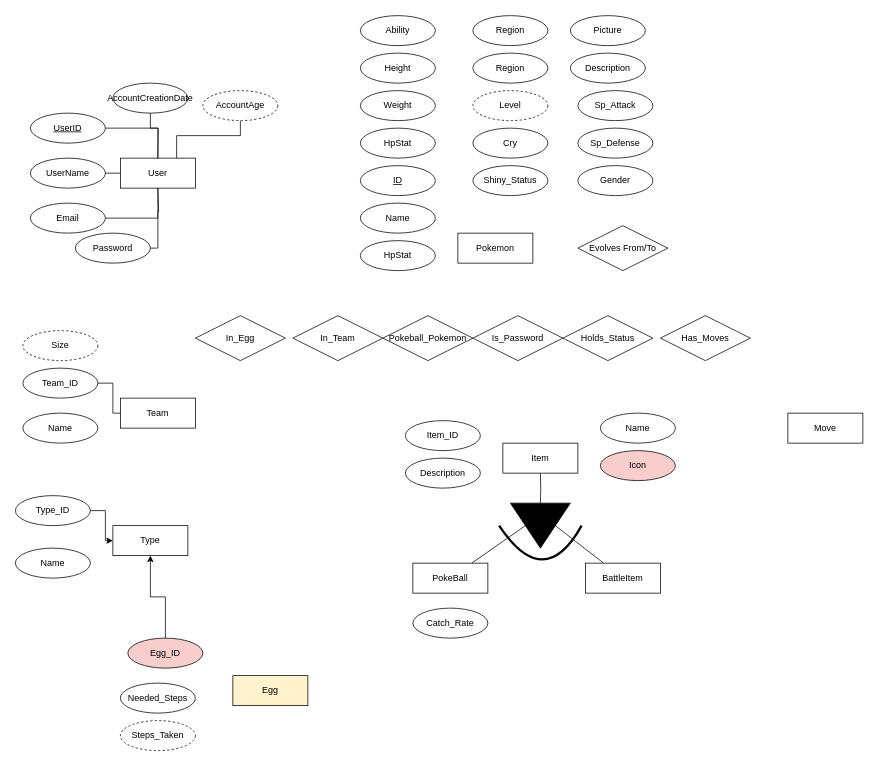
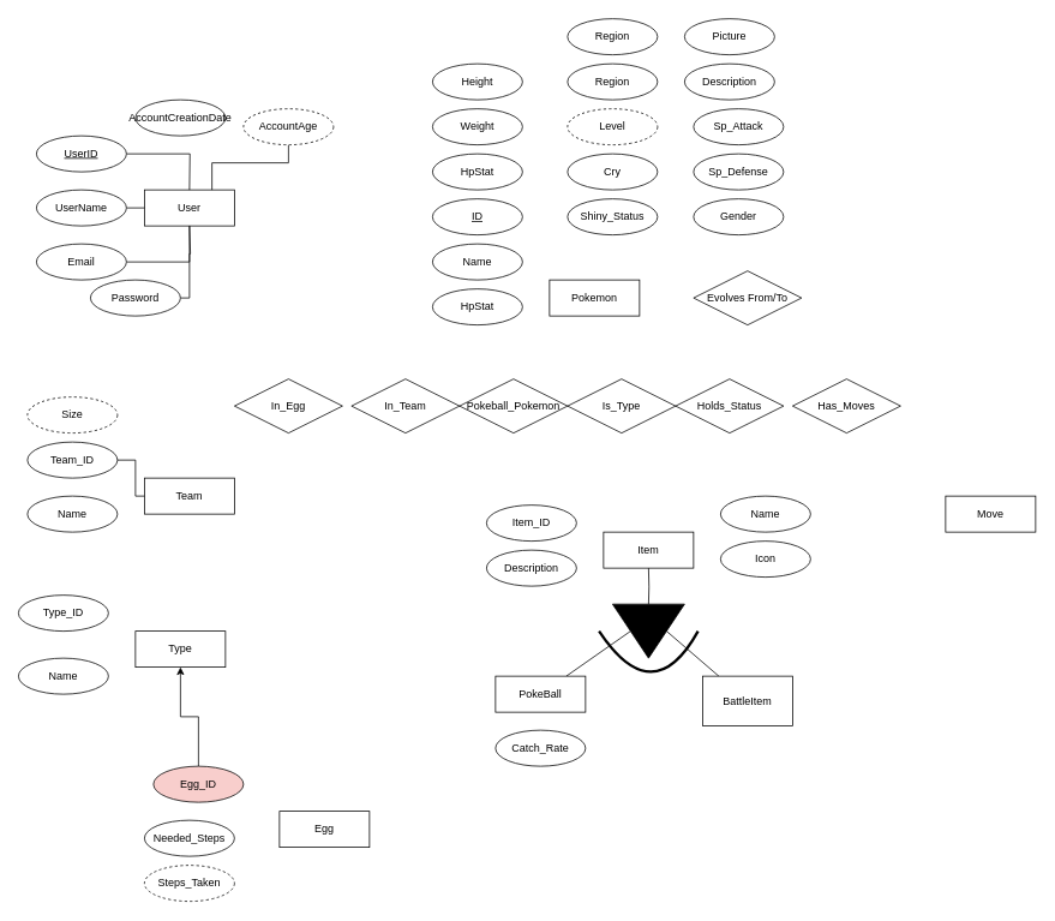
  <mxCell id="0" />
  <mxCell id="1" parent="0" />
  <mxCell id="2" value="User" style="whiteSpace=wrap;html=1;align=center;" vertex="1" parent="1"><mxGeometry x="160" y="210" width="100" height="40" as="geometry" /></mxCell>
  <mxCell id="3" value="Pokemon" style="whiteSpace=wrap;html=1;align=center;" vertex="1" parent="1"><mxGeometry x="610" y="310" width="100" height="40" as="geometry" /></mxCell>
  <mxCell id="4" style="edgeStyle=orthogonalEdgeStyle;rounded=0;orthogonalLoop=1;jettySize=auto;html=1;endArrow=none;endFill=0;" edge="1" parent="1" source="5"><mxGeometry relative="1" as="geometry"><mxPoint x="210" y="210" as="targetPoint" /></mxGeometry></mxCell>
  <mxCell id="5" value="&lt;u&gt;UserID&lt;/u&gt;" style="ellipse;whiteSpace=wrap;html=1;align=center;" vertex="1" parent="1"><mxGeometry x="40" y="150" width="100" height="40" as="geometry" /></mxCell>
  <mxCell id="6" style="edgeStyle=orthogonalEdgeStyle;rounded=0;orthogonalLoop=1;jettySize=auto;html=1;exitX=1;exitY=0.5;exitDx=0;exitDy=0;entryX=0;entryY=0.5;entryDx=0;entryDy=0;endArrow=none;endFill=0;" edge="1" parent="1" source="7" target="2"><mxGeometry relative="1" as="geometry" /></mxCell>
  <mxCell id="7" value="UserName" style="ellipse;whiteSpace=wrap;html=1;align=center;" vertex="1" parent="1"><mxGeometry x="40" y="210" width="100" height="40" as="geometry" /></mxCell>
  <mxCell id="8" style="edgeStyle=orthogonalEdgeStyle;rounded=0;orthogonalLoop=1;jettySize=auto;html=1;exitX=1;exitY=0.5;exitDx=0;exitDy=0;entryX=0.5;entryY=1;entryDx=0;entryDy=0;endArrow=none;endFill=0;" edge="1" parent="1" source="9" target="2"><mxGeometry relative="1" as="geometry" /></mxCell>
  <mxCell id="9" value="Email" style="ellipse;whiteSpace=wrap;html=1;align=center;" vertex="1" parent="1"><mxGeometry x="40" y="270" width="100" height="40" as="geometry" /></mxCell>
  <mxCell id="10" style="edgeStyle=orthogonalEdgeStyle;rounded=0;orthogonalLoop=1;jettySize=auto;html=1;endArrow=none;endFill=0;" edge="1" parent="1" source="11"><mxGeometry relative="1" as="geometry"><mxPoint x="210" y="250" as="targetPoint" /><Array as="points"><mxPoint x="210" y="330" /><mxPoint x="210" y="281" /><mxPoint x="211" y="281" /></Array></mxGeometry></mxCell>
  <mxCell id="11" value="Password" style="ellipse;whiteSpace=wrap;html=1;align=center;" vertex="1" parent="1"><mxGeometry x="100" y="310" width="100" height="40" as="geometry" /></mxCell>
- <mxCell id="12" style="edgeStyle=orthogonalEdgeStyle;rounded=0;orthogonalLoop=1;jettySize=auto;html=1;endArrow=none;endFill=0;" edge="1" parent="1" source="13" target="2"><mxGeometry relative="1" as="geometry"><Array as="points"><mxPoint x="200" y="170" /><mxPoint x="210" y="170" /></Array></mxGeometry></mxCell>
  <mxCell id="13" value="AccountCreationDate" style="ellipse;whiteSpace=wrap;html=1;align=center;" vertex="1" parent="1"><mxGeometry x="150" y="110" width="100" height="40" as="geometry" /></mxCell>
  <mxCell id="14" style="edgeStyle=orthogonalEdgeStyle;rounded=0;orthogonalLoop=1;jettySize=auto;html=1;entryX=0.75;entryY=0;entryDx=0;entryDy=0;endArrow=none;endFill=0;" edge="1" parent="1" source="15" target="2"><mxGeometry relative="1" as="geometry"><Array as="points"><mxPoint x="320" y="180" /><mxPoint x="235" y="180" /></Array></mxGeometry></mxCell>
  <mxCell id="15" value="AccountAge" style="ellipse;whiteSpace=wrap;html=1;align=center;dashed=1;" vertex="1" parent="1"><mxGeometry x="270" y="120" width="100" height="40" as="geometry" /></mxCell>
  <mxCell id="16" value="HpStat" style="ellipse;whiteSpace=wrap;html=1;align=center;" vertex="1" parent="1"><mxGeometry x="480" y="320" width="100" height="40" as="geometry" /></mxCell>
  <mxCell id="17" value="Name" style="ellipse;whiteSpace=wrap;html=1;align=center;" vertex="1" parent="1"><mxGeometry x="480" y="270" width="100" height="40" as="geometry" /></mxCell>
  <mxCell id="18" value="&lt;u&gt;ID&lt;/u&gt;" style="ellipse;whiteSpace=wrap;html=1;align=center;" vertex="1" parent="1"><mxGeometry x="480" y="220" width="100" height="40" as="geometry" /></mxCell>
  <mxCell id="19" value="HpStat" style="ellipse;whiteSpace=wrap;html=1;align=center;" vertex="1" parent="1"><mxGeometry x="480" y="170" width="100" height="40" as="geometry" /></mxCell>
  <mxCell id="20" value="Weight" style="ellipse;whiteSpace=wrap;html=1;align=center;" vertex="1" parent="1"><mxGeometry x="480" y="120" width="100" height="40" as="geometry" /></mxCell>
  <mxCell id="21" value="Height" style="ellipse;whiteSpace=wrap;html=1;align=center;" vertex="1" parent="1"><mxGeometry x="480" y="70" width="100" height="40" as="geometry" /></mxCell>
- <mxCell id="22" value="Ability" style="ellipse;whiteSpace=wrap;html=1;align=center;" vertex="1" parent="1"><mxGeometry x="480" y="20" width="100" height="40" as="geometry" /></mxCell>
  <mxCell id="23" value="Region" style="ellipse;whiteSpace=wrap;html=1;align=center;" vertex="1" parent="1"><mxGeometry x="630" y="20" width="100" height="40" as="geometry" /></mxCell>
  <mxCell id="24" value="Region" style="ellipse;whiteSpace=wrap;html=1;align=center;" vertex="1" parent="1"><mxGeometry x="630" y="70" width="100" height="40" as="geometry" /></mxCell>
- <mxCell id="25" value="Is_Password" style="shape=rhombus;perimeter=rhombusPerimeter;whiteSpace=wrap;html=1;align=center;" vertex="1" parent="1"><mxGeometry x="630" y="420" width="120" height="60" as="geometry" /></mxCell>
+ <mxCell id="25" value="Is_Type" style="shape=rhombus;perimeter=rhombusPerimeter;whiteSpace=wrap;html=1;align=center;" vertex="1" parent="1"><mxGeometry x="630" y="420" width="120" height="60" as="geometry" /></mxCell>
  <mxCell id="26" value="Has_Moves" style="shape=rhombus;perimeter=rhombusPerimeter;whiteSpace=wrap;html=1;align=center;" vertex="1" parent="1"><mxGeometry x="880" y="420" width="120" height="60" as="geometry" /></mxCell>
  <mxCell id="27" value="In_Team" style="shape=rhombus;perimeter=rhombusPerimeter;whiteSpace=wrap;html=1;align=center;" vertex="1" parent="1"><mxGeometry x="390" y="420" width="120" height="60" as="geometry" /></mxCell>
  <mxCell id="28" value="Pokeball_Pokemon" style="shape=rhombus;perimeter=rhombusPerimeter;whiteSpace=wrap;html=1;align=center;" vertex="1" parent="1"><mxGeometry x="510" y="420" width="120" height="60" as="geometry" /></mxCell>
  <mxCell id="29" value="Level" style="ellipse;whiteSpace=wrap;html=1;align=center;dashed=1;" vertex="1" parent="1"><mxGeometry x="630" y="120" width="100" height="40" as="geometry" /></mxCell>
  <mxCell id="30" value="Evolves From/To" style="shape=rhombus;perimeter=rhombusPerimeter;whiteSpace=wrap;html=1;align=center;" vertex="1" parent="1"><mxGeometry x="770" y="300" width="120" height="60" as="geometry" /></mxCell>
  <mxCell id="31" value="Holds_Status" style="shape=rhombus;perimeter=rhombusPerimeter;whiteSpace=wrap;html=1;align=center;" vertex="1" parent="1"><mxGeometry x="750" y="420" width="120" height="60" as="geometry" /></mxCell>
  <mxCell id="32" value="Cry" style="ellipse;whiteSpace=wrap;html=1;align=center;" vertex="1" parent="1"><mxGeometry x="630" y="170" width="100" height="40" as="geometry" /></mxCell>
  <mxCell id="33" value="Picture" style="ellipse;whiteSpace=wrap;html=1;align=center;" vertex="1" parent="1"><mxGeometry x="760" y="20" width="100" height="40" as="geometry" /></mxCell>
  <mxCell id="34" value="Description" style="ellipse;whiteSpace=wrap;html=1;align=center;" vertex="1" parent="1"><mxGeometry x="760" y="70" width="100" height="40" as="geometry" /></mxCell>
  <mxCell id="35" value="Shiny_Status" style="ellipse;whiteSpace=wrap;html=1;align=center;" vertex="1" parent="1"><mxGeometry x="630" y="220" width="100" height="40" as="geometry" /></mxCell>
  <mxCell id="36" value="Sp_Attack" style="ellipse;whiteSpace=wrap;html=1;align=center;" vertex="1" parent="1"><mxGeometry x="770" y="120" width="100" height="40" as="geometry" /></mxCell>
  <mxCell id="37" value="Sp_Defense" style="ellipse;whiteSpace=wrap;html=1;align=center;" vertex="1" parent="1"><mxGeometry x="770" y="170" width="100" height="40" as="geometry" /></mxCell>
  <mxCell id="38" value="Gender" style="ellipse;whiteSpace=wrap;html=1;align=center;" vertex="1" parent="1"><mxGeometry x="770" y="220" width="100" height="40" as="geometry" /></mxCell>
  <mxCell id="39" value="Team" style="whiteSpace=wrap;html=1;align=center;" vertex="1" parent="1"><mxGeometry x="160" y="530" width="100" height="40" as="geometry" /></mxCell>
  <mxCell id="40" value="Item" style="whiteSpace=wrap;html=1;align=center;" vertex="1" parent="1"><mxGeometry x="670" y="590" width="100" height="40" as="geometry" /></mxCell>
  <mxCell id="41" style="edgeStyle=orthogonalEdgeStyle;rounded=0;orthogonalLoop=1;jettySize=auto;html=1;endArrow=none;endFill=0;" edge="1" parent="1" target="42"><mxGeometry relative="1" as="geometry"><mxPoint x="720" y="700" as="targetPoint" /><mxPoint x="720" y="630" as="sourcePoint" /></mxGeometry></mxCell>
  <mxCell id="42" value="" style="triangle;whiteSpace=wrap;html=1;rotation=90;fillColor=#000000;" vertex="1" parent="1"><mxGeometry x="690" y="660" width="60" height="80" as="geometry" /></mxCell>
  <mxCell id="43" value="" style="edgeStyle=none;orthogonalLoop=1;jettySize=auto;html=1;rounded=0;curved=1;endArrow=none;endFill=0;strokeWidth=3;" edge="1" parent="1"><mxGeometry width="80" relative="1" as="geometry"><mxPoint x="665" y="700" as="sourcePoint" /><mxPoint x="775" y="700" as="targetPoint" /><Array as="points"><mxPoint x="725" y="790" /></Array></mxGeometry></mxCell>
  <mxCell id="44" style="rounded=0;orthogonalLoop=1;jettySize=auto;html=1;entryX=0.5;entryY=1;entryDx=0;entryDy=0;endArrow=none;endFill=0;" edge="1" parent="1" source="45" target="42"><mxGeometry relative="1" as="geometry" /></mxCell>
  <mxCell id="45" value="PokeBall" style="whiteSpace=wrap;html=1;align=center;" vertex="1" parent="1"><mxGeometry x="550" y="750" width="100" height="40" as="geometry" /></mxCell>
  <mxCell id="46" style="rounded=0;orthogonalLoop=1;jettySize=auto;html=1;entryX=0.5;entryY=0;entryDx=0;entryDy=0;endArrow=none;endFill=0;" edge="1" parent="1" source="47" target="42"><mxGeometry relative="1" as="geometry" /></mxCell>
- <mxCell id="47" value="BattleItem" style="whiteSpace=wrap;html=1;align=center;" vertex="1" parent="1"><mxGeometry x="780" y="750" width="100" height="40" as="geometry" /></mxCell>
- <mxCell id="48" value="Egg" style="whiteSpace=wrap;html=1;align=center;fillColor=#fff2cc;" vertex="1" parent="1"><mxGeometry x="310" y="900" width="100" height="40" as="geometry" /></mxCell>
+ <mxCell id="47" value="BattleItem" style="whiteSpace=wrap;html=1;align=center;" vertex="1" parent="1"><mxGeometry x="780" y="750" width="100" height="55" as="geometry" /></mxCell>
+ <mxCell id="48" value="Egg" style="whiteSpace=wrap;html=1;align=center;" vertex="1" parent="1"><mxGeometry x="310" y="900" width="100" height="40" as="geometry" /></mxCell>
  <mxCell id="49" value="In_Egg" style="shape=rhombus;perimeter=rhombusPerimeter;whiteSpace=wrap;html=1;align=center;" vertex="1" parent="1"><mxGeometry x="260" y="420" width="120" height="60" as="geometry" /></mxCell>
  <mxCell id="50" value="Type" style="whiteSpace=wrap;html=1;align=center;" vertex="1" parent="1"><mxGeometry x="150" y="700" width="100" height="40" as="geometry" /></mxCell>
  <mxCell id="51" value="Move" style="whiteSpace=wrap;html=1;align=center;" vertex="1" parent="1"><mxGeometry x="1050" y="550" width="100" height="40" as="geometry" /></mxCell>
  <mxCell id="52" style="edgeStyle=orthogonalEdgeStyle;rounded=0;orthogonalLoop=1;jettySize=auto;html=1;endArrow=none;endFill=0;" edge="1" parent="1" source="53" target="39"><mxGeometry relative="1" as="geometry" /></mxCell>
  <mxCell id="53" value="Team_ID" style="ellipse;whiteSpace=wrap;html=1;align=center;" vertex="1" parent="1"><mxGeometry x="30" y="490" width="100" height="40" as="geometry" /></mxCell>
- <mxCell id="54" style="edgeStyle=orthogonalEdgeStyle;rounded=0;orthogonalLoop=1;jettySize=auto;html=1;" edge="1" parent="1" source="55" target="50"><mxGeometry relative="1" as="geometry" /></mxCell>
  <mxCell id="55" value="Type_ID" style="ellipse;whiteSpace=wrap;html=1;align=center;" vertex="1" parent="1"><mxGeometry x="20" y="660" width="100" height="40" as="geometry" /></mxCell>
  <mxCell id="56" style="edgeStyle=orthogonalEdgeStyle;rounded=0;orthogonalLoop=1;jettySize=auto;html=1;" edge="1" parent="1" source="57" target="50"><mxGeometry relative="1" as="geometry" /></mxCell>
  <mxCell id="57" value="Egg_ID" style="ellipse;whiteSpace=wrap;html=1;align=center;fillColor=#f8cecc;" vertex="1" parent="1"><mxGeometry x="170" y="850" width="100" height="40" as="geometry" /></mxCell>
  <mxCell id="58" value="Steps_Taken" style="ellipse;whiteSpace=wrap;html=1;align=center;dashed=1;" vertex="1" parent="1"><mxGeometry x="160" y="960" width="100" height="40" as="geometry" /></mxCell>
  <mxCell id="59" value="Needed_Steps" style="ellipse;whiteSpace=wrap;html=1;align=center;" vertex="1" parent="1"><mxGeometry x="160" y="910" width="100" height="40" as="geometry" /></mxCell>
  <mxCell id="60" value="Item_ID" style="ellipse;whiteSpace=wrap;html=1;align=center;" vertex="1" parent="1"><mxGeometry x="540" y="560" width="100" height="40" as="geometry" /></mxCell>
  <mxCell id="61" value="Description" style="ellipse;whiteSpace=wrap;html=1;align=center;" vertex="1" parent="1"><mxGeometry x="540" y="610" width="100" height="40" as="geometry" /></mxCell>
  <mxCell id="62" value="Name" style="ellipse;whiteSpace=wrap;html=1;align=center;" vertex="1" parent="1"><mxGeometry x="800" y="550" width="100" height="40" as="geometry" /></mxCell>
- <mxCell id="63" value="Icon" style="ellipse;whiteSpace=wrap;html=1;align=center;fillColor=#f8cecc;" vertex="1" parent="1"><mxGeometry x="800" y="600" width="100" height="40" as="geometry" /></mxCell>
+ <mxCell id="63" value="Icon" style="ellipse;whiteSpace=wrap;html=1;align=center;" vertex="1" parent="1"><mxGeometry x="800" y="600" width="100" height="40" as="geometry" /></mxCell>
  <mxCell id="64" value="Catch_Rate" style="ellipse;whiteSpace=wrap;html=1;align=center;" vertex="1" parent="1"><mxGeometry x="550" y="810" width="100" height="40" as="geometry" /></mxCell>
  <mxCell id="65" value="Name" style="ellipse;whiteSpace=wrap;html=1;align=center;" vertex="1" parent="1"><mxGeometry x="20" y="730" width="100" height="40" as="geometry" /></mxCell>
  <mxCell id="66" value="Name" style="ellipse;whiteSpace=wrap;html=1;align=center;" vertex="1" parent="1"><mxGeometry x="30" y="550" width="100" height="40" as="geometry" /></mxCell>
  <mxCell id="67" value="Size" style="ellipse;whiteSpace=wrap;html=1;align=center;dashed=1;" vertex="1" parent="1"><mxGeometry x="30" y="440" width="100" height="40" as="geometry" /></mxCell>
